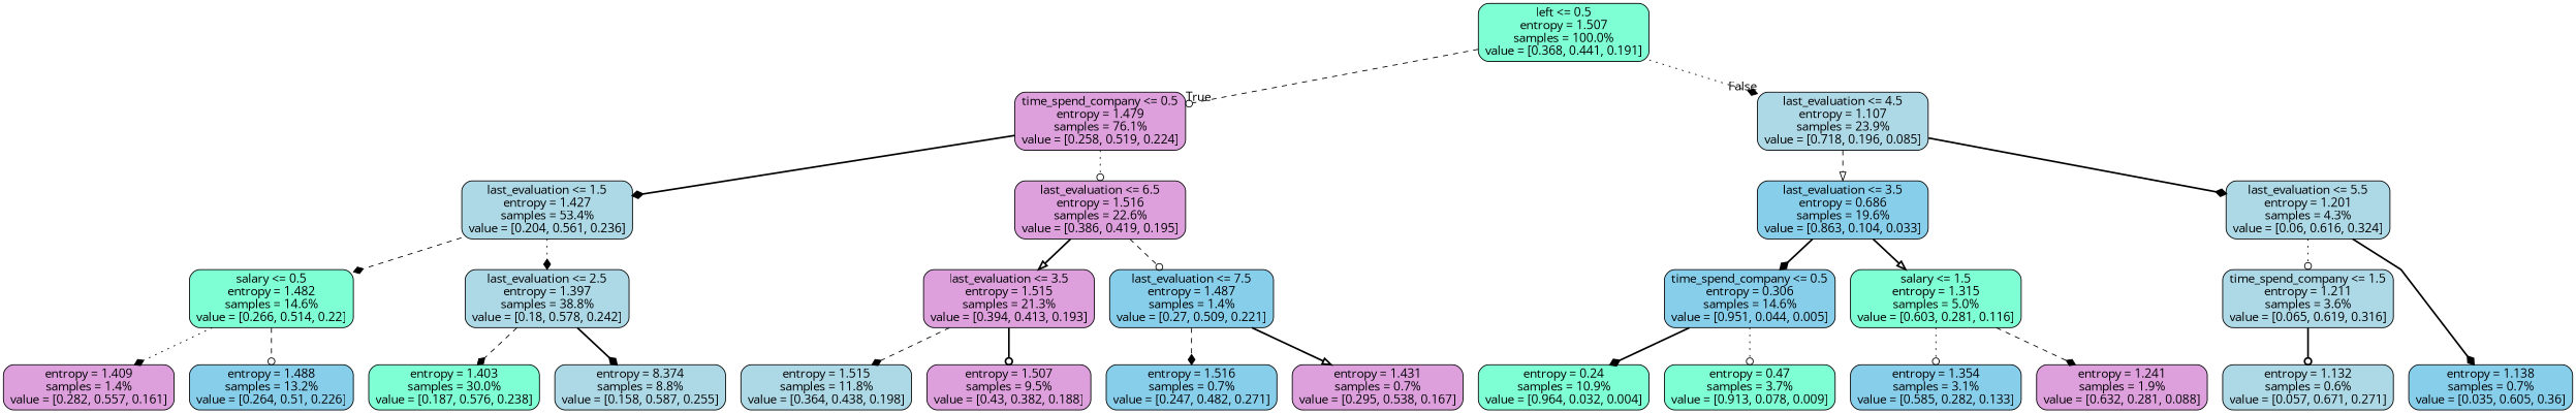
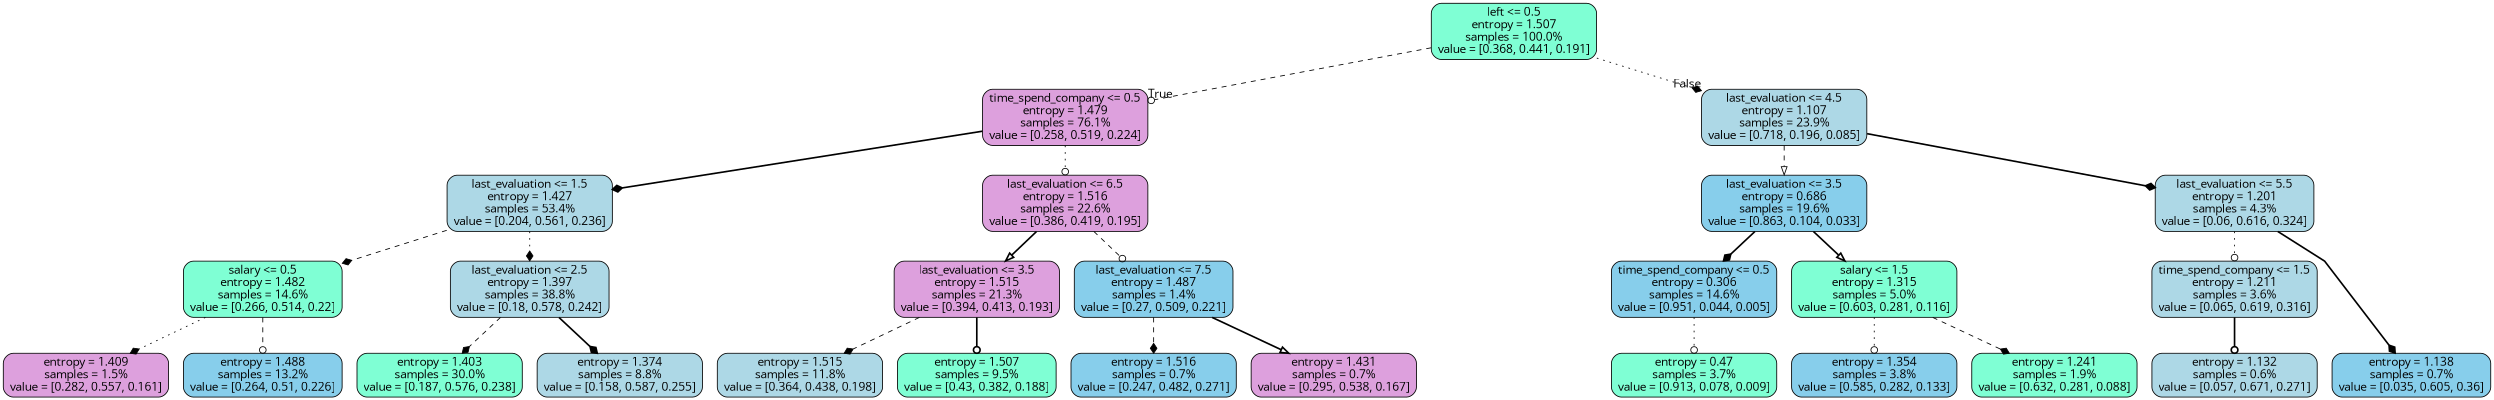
  digraph {
    fontname="Open Sans"
    ranksep=equally
    splines=polyline
    node [color=black fillcolor=lightblue fontname="Open Sans" shape=box style="rounded,filled"]
    edge [arrowhead=diamond fontname="Open Sans" style=bold]
    n1 [fillcolor=aquamarine label="left <= 0.5\nentropy = 1.507\nsamples = 100.0%\nvalue = [0.368, 0.441, 0.191]"]
    n2 [fillcolor=plum label="time_spend_company <= 0.5\nentropy = 1.479\nsamples = 76.1%\nvalue = [0.258, 0.519, 0.224]"]
    n3 [label="last_evaluation <= 4.5\nentropy = 1.107\nsamples = 23.9%\nvalue = [0.718, 0.196, 0.085]"]
    n4 [label="last_evaluation <= 1.5\nentropy = 1.427\nsamples = 53.4%\nvalue = [0.204, 0.561, 0.236]"]
    n5 [fillcolor=plum label="last_evaluation <= 6.5\nentropy = 1.516\nsamples = 22.6%\nvalue = [0.386, 0.419, 0.195]"]
    n6 [fillcolor=skyblue label="last_evaluation <= 3.5\nentropy = 0.686\nsamples = 19.6%\nvalue = [0.863, 0.104, 0.033]"]
    n7 [label="last_evaluation <= 5.5\nentropy = 1.201\nsamples = 4.3%\nvalue = [0.06, 0.616, 0.324]"]
    n8 [fillcolor=aquamarine label="salary <= 0.5\nentropy = 1.482\nsamples = 14.6%\nvalue = [0.266, 0.514, 0.22]"]
    n9 [label="last_evaluation <= 2.5\nentropy = 1.397\nsamples = 38.8%\nvalue = [0.18, 0.578, 0.242]"]
    n10 [fillcolor=plum label="last_evaluation <= 3.5\nentropy = 1.515\nsamples = 21.3%\nvalue = [0.394, 0.413, 0.193]"]
    n11 [fillcolor=skyblue label="last_evaluation <= 7.5\nentropy = 1.487\nsamples = 1.4%\nvalue = [0.27, 0.509, 0.221]"]
    n12 [fillcolor=skyblue label="time_spend_company <= 0.5\nentropy = 0.306\nsamples = 14.6%\nvalue = [0.951, 0.044, 0.005]"]
    n13 [fillcolor=aquamarine label="salary <= 1.5\nentropy = 1.315\nsamples = 5.0%\nvalue = [0.603, 0.281, 0.116]"]
    n14 [label="time_spend_company <= 1.5\nentropy = 1.211\nsamples = 3.6%\nvalue = [0.065, 0.619, 0.316]"]
-   n15 [fillcolor=plum label="entropy = 1.409\nsamples = 1.4%\nvalue = [0.282, 0.557, 0.161]"]
+   n15 [fillcolor=plum label="entropy = 1.409\nsamples = 1.5%\nvalue = [0.282, 0.557, 0.161]"]
    n16 [fillcolor=skyblue label="entropy = 1.488\nsamples = 13.2%\nvalue = [0.264, 0.51, 0.226]"]
    n17 [fillcolor=aquamarine label="entropy = 1.403\nsamples = 30.0%\nvalue = [0.187, 0.576, 0.238]"]
-   n18 [label="entropy = 8.374\nsamples = 8.8%\nvalue = [0.158, 0.587, 0.255]"]
+   n18 [label="entropy = 1.374\nsamples = 8.8%\nvalue = [0.158, 0.587, 0.255]"]
    n19 [label="entropy = 1.515\nsamples = 11.8%\nvalue = [0.364, 0.438, 0.198]"]
-   n20 [fillcolor=plum label="entropy = 1.507\nsamples = 9.5%\nvalue = [0.43, 0.382, 0.188]"]
+   n20 [fillcolor=aquamarine label="entropy = 1.507\nsamples = 9.5%\nvalue = [0.43, 0.382, 0.188]"]
    n21 [fillcolor=skyblue label="entropy = 1.516\nsamples = 0.7%\nvalue = [0.247, 0.482, 0.271]"]
    n22 [fillcolor=plum label="entropy = 1.431\nsamples = 0.7%\nvalue = [0.295, 0.538, 0.167]"]
-   n23 [fillcolor=aquamarine label="entropy = 0.24\nsamples = 10.9%\nvalue = [0.964, 0.032, 0.004]"]
    n24 [fillcolor=aquamarine label="entropy = 0.47\nsamples = 3.7%\nvalue = [0.913, 0.078, 0.009]"]
-   n25 [fillcolor=skyblue label="entropy = 1.354\nsamples = 3.1%\nvalue = [0.585, 0.282, 0.133]"]
-   n26 [fillcolor=plum label="entropy = 1.241\nsamples = 1.9%\nvalue = [0.632, 0.281, 0.088]"]
+   n25 [fillcolor=skyblue label="entropy = 1.354\nsamples = 3.8%\nvalue = [0.585, 0.282, 0.133]"]
+   n26 [fillcolor=aquamarine label="entropy = 1.241\nsamples = 1.9%\nvalue = [0.632, 0.281, 0.088]"]
    n27 [label="entropy = 1.132\nsamples = 0.6%\nvalue = [0.057, 0.671, 0.271]"]
    n28 [fillcolor=skyblue label="entropy = 1.138\nsamples = 0.7%\nvalue = [0.035, 0.605, 0.36]"]
    subgraph sub_1 {
      rank=same
      n1
    }
    subgraph sub_2 {
      rank=same
      n2
      n3
    }
    subgraph sub_3 {
      rank=same
      n4
      n5
      n6
      n7
    }
    subgraph sub_4 {
      rank=same
      n8
      n9
      n10
      n11
      n12
      n13
      n14
    }
    subgraph sub_5 {
      rank=same
      n15
      n16
      n17
      n18
      n19
      n20
      n21
      n22
-     n23
      n24
      n25
      n26
      n27
      n28
    }
    n1 -> n2 [arrowhead=odot headlabel=True labelangle=45 labeldistance=2.5 style=dashed]
    n1 -> n3 [headlabel=False labelangle=-45 labeldistance=2.5 style=dotted]
    n2 -> n4
    n2 -> n5 [arrowhead=odot style=dotted]
    n3 -> n6 [arrowhead=onormal style=dashed]
    n3 -> n7
    n4 -> n8 [style=dashed]
    n4 -> n9 [style=dotted]
    n5 -> n10 [arrowhead=onormal]
    n5 -> n11 [arrowhead=odot style=dashed]
    n6 -> n12
    n6 -> n13 [arrowhead=onormal]
    n7 -> n14 [arrowhead=odot style=dotted]
    n7 -> n28
    n8 -> n15 [style=dotted]
    n8 -> n16 [arrowhead=odot style=dashed]
    n9 -> n17 [style=dashed]
    n9 -> n18
    n10 -> n19 [style=dashed]
    n10 -> n20 [arrowhead=odot]
    n11 -> n21 [style=dashed]
    n11 -> n22 [arrowhead=onormal]
-   n12 -> n23
    n12 -> n24 [arrowhead=odot style=dotted]
    n13 -> n25 [arrowhead=odot style=dotted]
    n13 -> n26 [style=dashed]
    n14 -> n27 [arrowhead=odot]
  }
